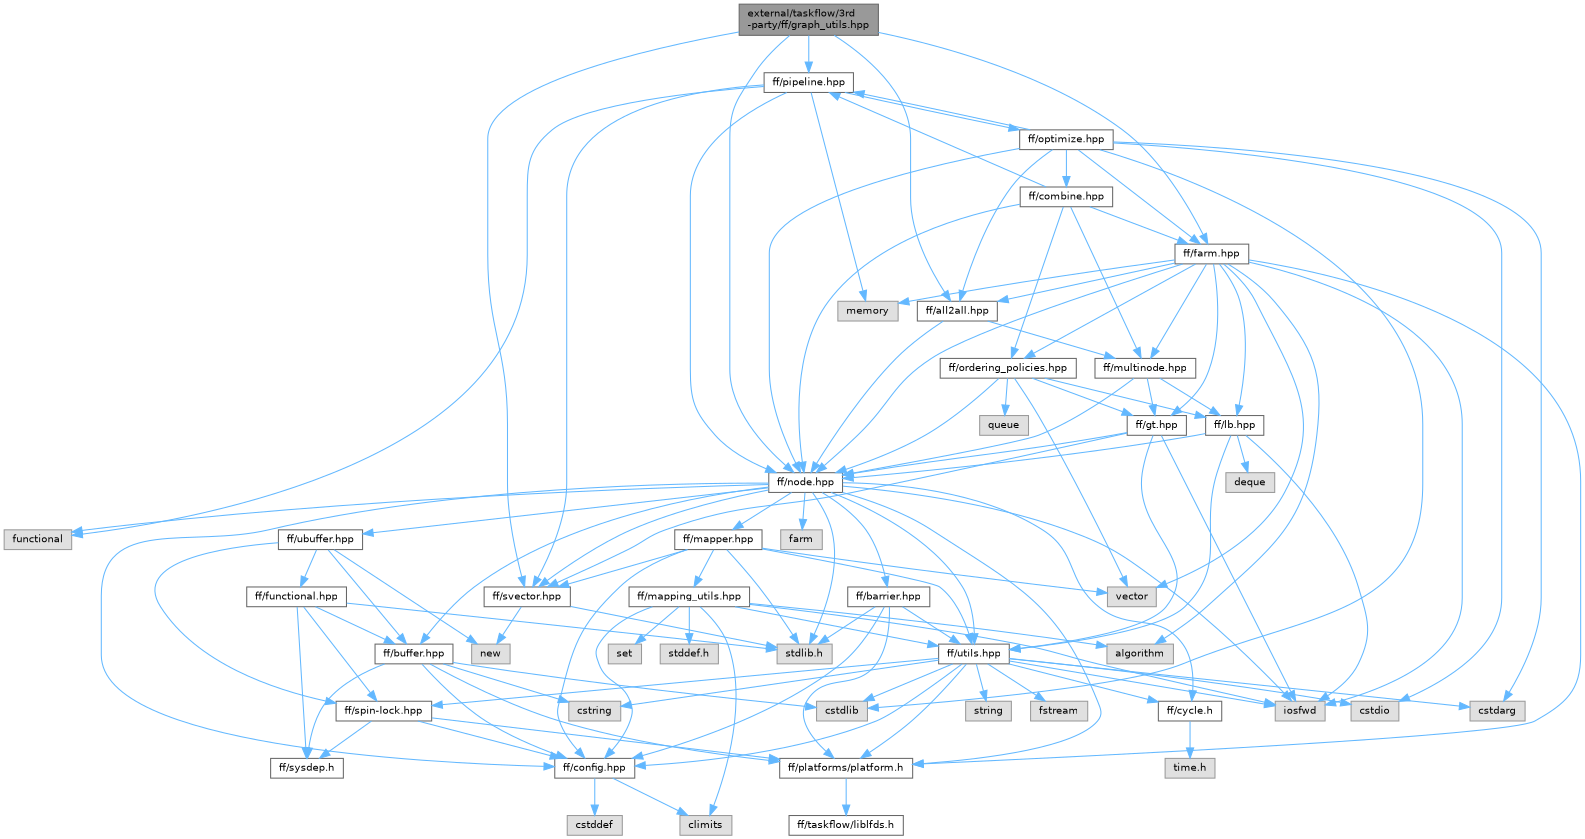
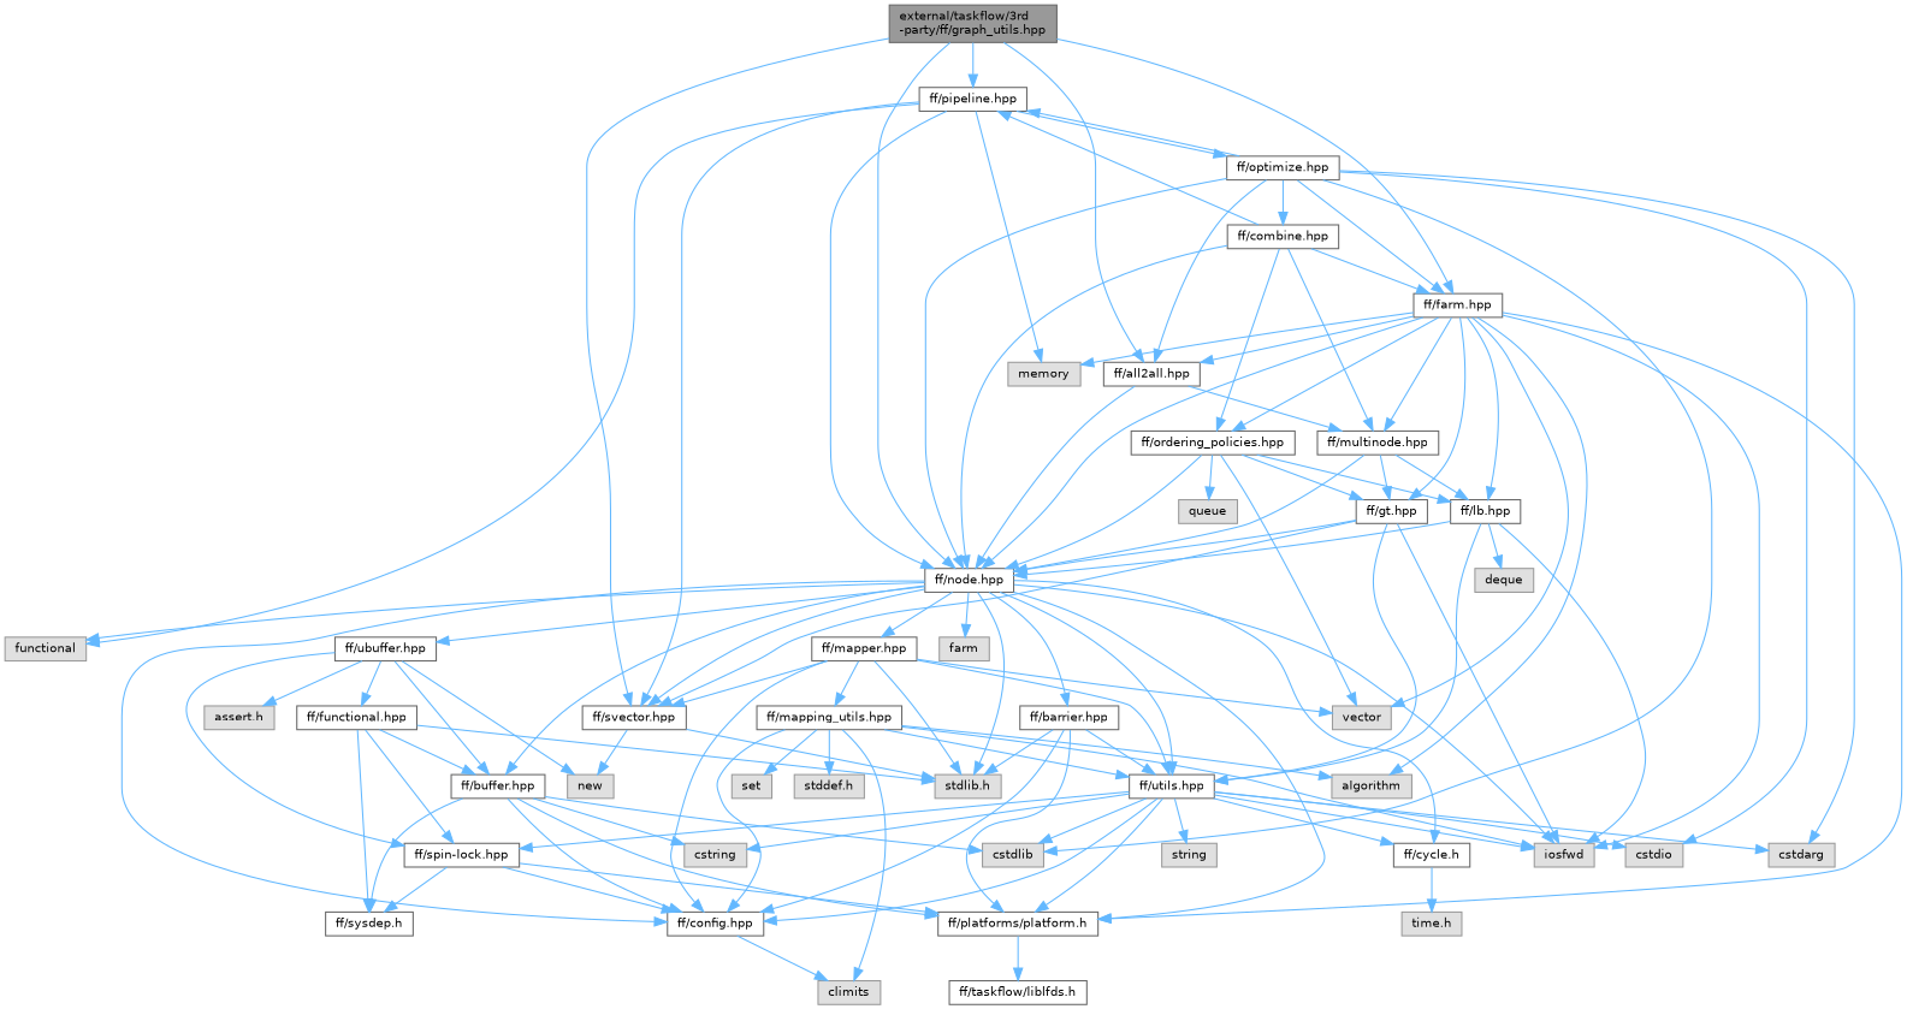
  digraph {
    node [color=grey40 fillcolor=white fontname=Helvetica fontsize=10 shape=box style=filled]
    edge [color=steelblue1 fontname=Helvetica fontsize=10 labelfontname=Helvetica labelfontsize=10 style=solid]
    n1 [color=gray40 fillcolor=grey60 fontcolor=black height=0.2 label="external/taskflow/3rd\l-party/ff/graph_utils.hpp" width=0.4]
    n2 [height=0.2 label="ff/svector.hpp" width=0.4]
    n3 [height=0.2 label="ff/node.hpp" width=0.4]
    n4 [height=0.2 label="ff/farm.hpp" width=0.4]
    n5 [height=0.2 label="ff/all2all.hpp" width=0.4]
    n6 [height=0.2 label="ff/pipeline.hpp" width=0.4]
    n7 [color=grey60 fillcolor="#E0E0E0" height=0.2 label="stdlib.h" width=0.4]
    n8 [color=grey60 fillcolor="#E0E0E0" height=0.2 label=new width=0.4]
    n9 [color=grey60 fillcolor="#E0E0E0" height=0.2 label=iosfwd width=0.4]
    n10 [color=grey60 fillcolor="#E0E0E0" height=0.2 label=functional width=0.4]
    n11 [height=0.2 label="ff/platforms/platform.h" width=0.4]
    n12 [height=0.2 label="ff/cycle.h" width=0.4]
    n13 [height=0.2 label="ff/utils.hpp" width=0.4]
    n14 [height=0.2 label="ff/config.hpp" width=0.4]
    n15 [height=0.2 label="ff/buffer.hpp" width=0.4]
    n16 [height=0.2 label="ff/ubuffer.hpp" width=0.4]
    n17 [height=0.2 label="ff/mapper.hpp" width=0.4]
    n18 [height=0.2 label="ff/barrier.hpp" width=0.4]
    n19 [color=grey60 fillcolor="#E0E0E0" height=0.2 label=farm width=0.4]
    n20 [color=grey60 fillcolor="#E0E0E0" height=0.2 label=vector width=0.4]
    n21 [color=grey60 fillcolor="#E0E0E0" height=0.2 label=algorithm width=0.4]
    n22 [color=grey60 fillcolor="#E0E0E0" height=0.2 label=memory width=0.4]
    n23 [height=0.2 label="ff/lb.hpp" width=0.4]
    n24 [height=0.2 label="ff/gt.hpp" width=0.4]
    n25 [height=0.2 label="ff/multinode.hpp" width=0.4]
    n26 [height=0.2 label="ff/ordering_policies.hpp" width=0.4]
    n27 [height=0.2 label="ff/optimize.hpp" width=0.4]
    n28 [height=0.2 label="ff/taskflow/liblfds.h" width=0.4]
    n29 [color=grey60 fillcolor="#E0E0E0" height=0.2 label="time.h" width=0.4]
    n30 [color=grey60 fillcolor="#E0E0E0" height=0.2 label=cstdio width=0.4]
    n31 [color=grey60 fillcolor="#E0E0E0" height=0.2 label=cstdlib width=0.4]
    n32 [color=grey60 fillcolor="#E0E0E0" height=0.2 label=cstdarg width=0.4]
    n33 [color=grey60 fillcolor="#E0E0E0" height=0.2 label=cstring width=0.4]
    n34 [color=grey60 fillcolor="#E0E0E0" height=0.2 label=string width=0.4]
-   n35 [color=grey60 fillcolor="#E0E0E0" height=0.2 label=fstream width=0.4]
    n36 [height=0.2 label="ff/spin-lock.hpp" width=0.4]
-   n37 [color=grey60 fillcolor="#E0E0E0" height=0.2 label=cstddef width=0.4]
    n38 [color=grey60 fillcolor="#E0E0E0" height=0.2 label=climits width=0.4]
    n39 [height=0.2 label="ff/sysdep.h" width=0.4]
+   n40 [color=grey60 fillcolor="#E0E0E0" height=0.2 label="assert.h" width=0.4]
    n41 [height=0.2 label="ff/functional.hpp" width=0.4]
    n42 [height=0.2 label="ff/mapping_utils.hpp" width=0.4]
    n43 [color=grey60 fillcolor="#E0E0E0" height=0.2 label=set width=0.4]
    n44 [color=grey60 fillcolor="#E0E0E0" height=0.2 label="stddef.h" width=0.4]
    n45 [color=grey60 fillcolor="#E0E0E0" height=0.2 label=deque width=0.4]
    n46 [color=grey60 fillcolor="#E0E0E0" height=0.2 label=queue width=0.4]
    n47 [height=0.2 label="ff/combine.hpp" width=0.4]
    n1 -> n2
    n1 -> n3
    n1 -> n4
    n1 -> n5
    n1 -> n6
    n2 -> n7
    n2 -> n8
    n3 -> n2
    n3 -> n7
    n3 -> n9
    n3 -> n10
    n3 -> n11
    n3 -> n12
    n3 -> n13
    n3 -> n14
    n3 -> n15
    n3 -> n16
    n3 -> n17
    n3 -> n18
    n3 -> n19
    n4 -> n3
    n4 -> n5
    n4 -> n9
    n4 -> n11
    n4 -> n20
    n4 -> n21
    n4 -> n22
    n4 -> n23
    n4 -> n24
    n4 -> n25
    n4 -> n26
    n5 -> n3
    n5 -> n25
    n6 -> n2
    n6 -> n3
    n6 -> n10
    n6 -> n22
    n6 -> n27
    n11 -> n28
    n12 -> n29
    n13 -> n9
    n13 -> n11
    n13 -> n12
    n13 -> n14
    n13 -> n30
    n13 -> n31
    n13 -> n32
    n13 -> n33
    n13 -> n34
-   n13 -> n35
    n13 -> n36
-   n14 -> n37
    n14 -> n38
    n15 -> n11
    n15 -> n14
    n15 -> n31
    n15 -> n33
    n15 -> n39
    n16 -> n8
    n16 -> n15
    n16 -> n36
+   n16 -> n40
    n16 -> n41
    n17 -> n2
    n17 -> n7
    n17 -> n13
    n17 -> n14
    n17 -> n20
    n17 -> n42
    n18 -> n7
    n18 -> n11
    n18 -> n13
    n18 -> n14
    n23 -> n3
    n23 -> n9
    n23 -> n13
    n23 -> n45
    n24 -> n2
    n24 -> n3
    n24 -> n9
    n24 -> n13
    n25 -> n3
    n25 -> n23
    n25 -> n24
    n26 -> n3
    n26 -> n20
    n26 -> n23
    n26 -> n24
    n26 -> n46
    n27 -> n3
    n27 -> n4
    n27 -> n5
    n27 -> n6
    n27 -> n30
    n27 -> n31
    n27 -> n32
    n27 -> n47
    n36 -> n11
    n36 -> n14
    n36 -> n39
    n41 -> n7
    n41 -> n15
    n41 -> n36
    n41 -> n39
    n42 -> n9
    n42 -> n13
    n42 -> n14
    n42 -> n21
    n42 -> n38
    n42 -> n43
    n42 -> n44
    n47 -> n3
    n47 -> n4
    n47 -> n6
    n47 -> n25
    n47 -> n26
  }
